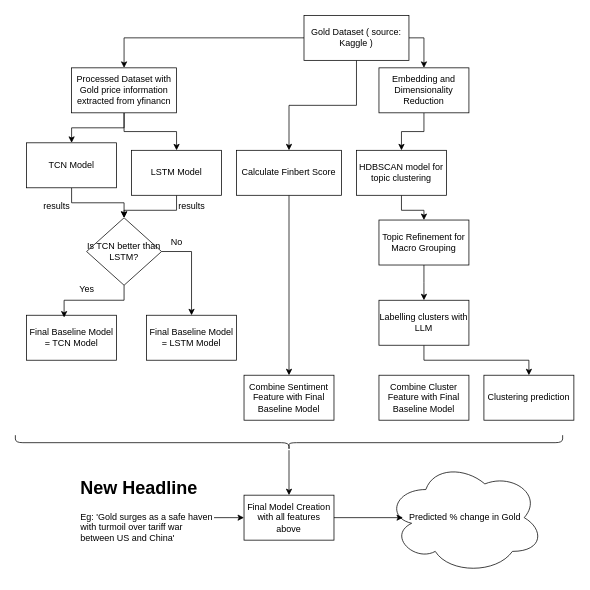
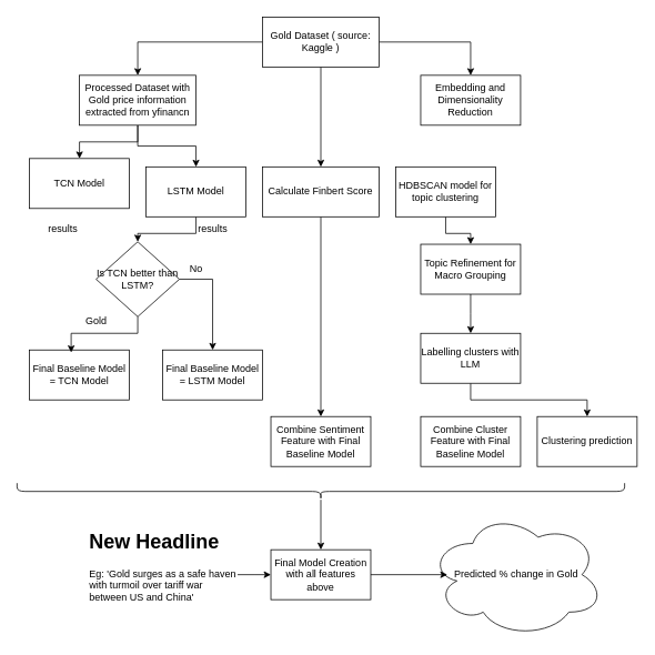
  <mxCell id="0" />
  <mxCell id="1" parent="0" />
  <mxCell id="2" style="edgeStyle=orthogonalEdgeStyle;rounded=0;orthogonalLoop=1;jettySize=auto;html=1;exitX=0;exitY=0.5;exitDx=0;exitDy=0;entryX=0.5;entryY=0;entryDx=0;entryDy=0;" edge="1" parent="1" source="5" target="21"><mxGeometry relative="1" as="geometry" /></mxCell>
  <mxCell id="3" style="edgeStyle=orthogonalEdgeStyle;rounded=0;orthogonalLoop=1;jettySize=auto;html=1;exitX=0.5;exitY=1;exitDx=0;exitDy=0;entryX=0.5;entryY=0;entryDx=0;entryDy=0;" edge="1" parent="1" source="5" target="23"><mxGeometry relative="1" as="geometry" /></mxCell>
  <mxCell id="4" style="edgeStyle=orthogonalEdgeStyle;rounded=0;orthogonalLoop=1;jettySize=auto;html=1;exitX=1;exitY=0.5;exitDx=0;exitDy=0;entryX=0.5;entryY=0;entryDx=0;entryDy=0;" edge="1" parent="1" source="5" target="26"><mxGeometry relative="1" as="geometry" /></mxCell>
- <mxCell id="5" value="Gold Dataset ( source: Kaggle )" style="rounded=0;whiteSpace=wrap;html=1;" vertex="1" parent="1"><mxGeometry x="405" y="20" width="140" height="60" as="geometry" /></mxCell>
- <mxCell id="6" style="edgeStyle=orthogonalEdgeStyle;rounded=0;orthogonalLoop=1;jettySize=auto;html=1;exitX=0.5;exitY=1;exitDx=0;exitDy=0;entryX=0.5;entryY=0;entryDx=0;entryDy=0;" edge="1" parent="1" source="7" target="11"><mxGeometry relative="1" as="geometry" /></mxCell>
+ <mxCell id="5" value="Gold Dataset ( source: Kaggle )" style="rounded=0;whiteSpace=wrap;html=1;" vertex="1" parent="1"><mxGeometry x="315" y="20" width="140" height="60" as="geometry" /></mxCell>
  <mxCell id="7" value="TCN Model" style="rounded=0;whiteSpace=wrap;html=1;" vertex="1" parent="1"><mxGeometry x="35" y="190" width="120" height="60" as="geometry" /></mxCell>
  <mxCell id="8" style="edgeStyle=orthogonalEdgeStyle;rounded=0;orthogonalLoop=1;jettySize=auto;html=1;exitX=0.5;exitY=1;exitDx=0;exitDy=0;" edge="1" parent="1" source="9" target="11"><mxGeometry relative="1" as="geometry" /></mxCell>
  <mxCell id="9" value="LSTM Model" style="rounded=0;whiteSpace=wrap;html=1;" vertex="1" parent="1"><mxGeometry x="175" y="200" width="120" height="60" as="geometry" /></mxCell>
  <mxCell id="10" style="edgeStyle=orthogonalEdgeStyle;rounded=0;orthogonalLoop=1;jettySize=auto;html=1;exitX=1;exitY=0.5;exitDx=0;exitDy=0;entryX=0.5;entryY=0;entryDx=0;entryDy=0;" edge="1" parent="1" source="11" target="15"><mxGeometry relative="1" as="geometry" /></mxCell>
  <mxCell id="11" value="Is TCN better than LSTM?" style="rhombus;whiteSpace=wrap;html=1;" vertex="1" parent="1"><mxGeometry x="115" y="290" width="100" height="90" as="geometry" /></mxCell>
  <mxCell id="12" value="results" style="text;html=1;align=center;verticalAlign=middle;resizable=0;points=[];autosize=1;strokeColor=none;fillColor=none;" vertex="1" parent="1"><mxGeometry x="225" y="260" width="60" height="30" as="geometry" /></mxCell>
  <mxCell id="13" value="results" style="text;html=1;align=center;verticalAlign=middle;resizable=0;points=[];autosize=1;strokeColor=none;fillColor=none;" vertex="1" parent="1"><mxGeometry x="45" y="260" width="60" height="30" as="geometry" /></mxCell>
  <mxCell id="14" value="Final Baseline Model = TCN Model" style="rounded=0;whiteSpace=wrap;html=1;" vertex="1" parent="1"><mxGeometry x="35" y="420" width="120" height="60" as="geometry" /></mxCell>
  <mxCell id="15" value="Final Baseline Model =&amp;nbsp;LSTM Model" style="rounded=0;whiteSpace=wrap;html=1;" vertex="1" parent="1"><mxGeometry x="195" y="420" width="120" height="60" as="geometry" /></mxCell>
  <mxCell id="16" style="edgeStyle=orthogonalEdgeStyle;rounded=0;orthogonalLoop=1;jettySize=auto;html=1;exitX=0.5;exitY=1;exitDx=0;exitDy=0;entryX=0.417;entryY=0.05;entryDx=0;entryDy=0;entryPerimeter=0;" edge="1" parent="1" source="11" target="14"><mxGeometry relative="1" as="geometry" /></mxCell>
- <mxCell id="17" value="Yes" style="text;html=1;align=center;verticalAlign=middle;resizable=0;points=[];autosize=1;strokeColor=none;fillColor=none;" vertex="1" parent="1"><mxGeometry x="95" y="370" width="40" height="30" as="geometry" /></mxCell>
+ <mxCell id="17" value="Gold" style="text;html=1;align=center;verticalAlign=middle;resizable=0;points=[];autosize=1;strokeColor=none;fillColor=none;" vertex="1" parent="1"><mxGeometry x="95" y="370" width="40" height="30" as="geometry" /></mxCell>
  <mxCell id="18" value="No" style="text;html=1;align=center;verticalAlign=middle;resizable=0;points=[];autosize=1;strokeColor=none;fillColor=none;" vertex="1" parent="1"><mxGeometry x="215" y="308" width="40" height="30" as="geometry" /></mxCell>
  <mxCell id="19" style="edgeStyle=orthogonalEdgeStyle;rounded=0;orthogonalLoop=1;jettySize=auto;html=1;exitX=0.5;exitY=1;exitDx=0;exitDy=0;entryX=0.5;entryY=0;entryDx=0;entryDy=0;" edge="1" parent="1" source="21" target="7"><mxGeometry relative="1" as="geometry" /></mxCell>
  <mxCell id="20" style="edgeStyle=orthogonalEdgeStyle;rounded=0;orthogonalLoop=1;jettySize=auto;html=1;exitX=0.5;exitY=1;exitDx=0;exitDy=0;" edge="1" parent="1" source="21" target="9"><mxGeometry relative="1" as="geometry" /></mxCell>
  <mxCell id="21" value="Processed Dataset with Gold price information extracted from yfinancn" style="rounded=0;whiteSpace=wrap;html=1;" vertex="1" parent="1"><mxGeometry x="95" y="90" width="140" height="60" as="geometry" /></mxCell>
  <mxCell id="22" style="edgeStyle=orthogonalEdgeStyle;rounded=0;orthogonalLoop=1;jettySize=auto;html=1;exitX=0.5;exitY=1;exitDx=0;exitDy=0;" edge="1" parent="1" source="23" target="24"><mxGeometry relative="1" as="geometry"><mxPoint x="385" y="520" as="targetPoint" /></mxGeometry></mxCell>
  <mxCell id="23" value="Calculate Finbert Score" style="rounded=0;whiteSpace=wrap;html=1;" vertex="1" parent="1"><mxGeometry x="315" y="200" width="140" height="60" as="geometry" /></mxCell>
  <mxCell id="24" value="Combine Sentiment Feature with Final Baseline Model" style="rounded=0;whiteSpace=wrap;html=1;" vertex="1" parent="1"><mxGeometry x="325" y="500" width="120" height="60" as="geometry" /></mxCell>
- <mxCell id="25" style="edgeStyle=orthogonalEdgeStyle;rounded=0;orthogonalLoop=1;jettySize=auto;html=1;exitX=0.5;exitY=1;exitDx=0;exitDy=0;entryX=0.5;entryY=0;entryDx=0;entryDy=0;" edge="1" parent="1" source="26" target="28"><mxGeometry relative="1" as="geometry" /></mxCell>
  <mxCell id="26" value="Embedding and Dimensionality Reduction" style="rounded=0;whiteSpace=wrap;html=1;" vertex="1" parent="1"><mxGeometry x="505" y="90" width="120" height="60" as="geometry" /></mxCell>
  <mxCell id="27" style="edgeStyle=orthogonalEdgeStyle;rounded=0;orthogonalLoop=1;jettySize=auto;html=1;exitX=0.5;exitY=1;exitDx=0;exitDy=0;entryX=0.5;entryY=0;entryDx=0;entryDy=0;" edge="1" parent="1" source="28" target="30"><mxGeometry relative="1" as="geometry" /></mxCell>
  <mxCell id="28" value="HDBSCAN model for topic clustering" style="rounded=0;whiteSpace=wrap;html=1;" vertex="1" parent="1"><mxGeometry x="475" y="200" width="120" height="60" as="geometry" /></mxCell>
  <mxCell id="29" style="edgeStyle=orthogonalEdgeStyle;rounded=0;orthogonalLoop=1;jettySize=auto;html=1;exitX=0.5;exitY=1;exitDx=0;exitDy=0;" edge="1" parent="1" source="30"><mxGeometry relative="1" as="geometry"><mxPoint x="565" y="400" as="targetPoint" /></mxGeometry></mxCell>
  <mxCell id="30" value="Topic Refinement for Macro Grouping" style="rounded=0;whiteSpace=wrap;html=1;" vertex="1" parent="1"><mxGeometry x="505" y="293" width="120" height="60" as="geometry" /></mxCell>
  <mxCell id="31" style="edgeStyle=orthogonalEdgeStyle;rounded=0;orthogonalLoop=1;jettySize=auto;html=1;exitX=0.5;exitY=1;exitDx=0;exitDy=0;entryX=0.5;entryY=0;entryDx=0;entryDy=0;" edge="1" parent="1" source="32" target="37"><mxGeometry relative="1" as="geometry" /></mxCell>
  <mxCell id="32" value="Labelling clusters with LLM" style="rounded=0;whiteSpace=wrap;html=1;" vertex="1" parent="1"><mxGeometry x="505" y="400" width="120" height="60" as="geometry" /></mxCell>
  <mxCell id="33" value="Combine Cluster Feature with Final Baseline Model" style="rounded=0;whiteSpace=wrap;html=1;" vertex="1" parent="1"><mxGeometry x="505" y="500" width="120" height="60" as="geometry" /></mxCell>
  <mxCell id="34" style="edgeStyle=orthogonalEdgeStyle;rounded=0;orthogonalLoop=1;jettySize=auto;html=1;" edge="1" parent="1" source="35" target="36"><mxGeometry relative="1" as="geometry" /></mxCell>
  <mxCell id="35" value="" style="shape=curlyBracket;whiteSpace=wrap;html=1;rounded=1;labelPosition=left;verticalLabelPosition=middle;align=right;verticalAlign=middle;direction=north;" vertex="1" parent="1"><mxGeometry x="20" y="580" width="730" height="20" as="geometry" /></mxCell>
  <mxCell id="36" value="Final Model Creation with all features above" style="rounded=0;whiteSpace=wrap;html=1;" vertex="1" parent="1"><mxGeometry x="325" y="660" width="120" height="60" as="geometry" /></mxCell>
  <mxCell id="37" value="Clustering prediction" style="rounded=0;whiteSpace=wrap;html=1;" vertex="1" parent="1"><mxGeometry x="645" y="500" width="120" height="60" as="geometry" /></mxCell>
  <mxCell id="38" style="edgeStyle=orthogonalEdgeStyle;rounded=0;orthogonalLoop=1;jettySize=auto;html=1;exitX=1;exitY=0.5;exitDx=0;exitDy=0;" edge="1" parent="1" source="39"><mxGeometry relative="1" as="geometry"><mxPoint x="325" y="690" as="targetPoint" /></mxGeometry></mxCell>
  <mxCell id="39" value="&lt;h1 style=&quot;margin-top: 0px;&quot;&gt;New Headline&lt;/h1&gt;&lt;div&gt;Eg: 'Gold surges as a safe haven with turmoil over tariff war between US and China'&lt;/div&gt;" style="text;html=1;whiteSpace=wrap;overflow=hidden;rounded=0;" vertex="1" parent="1"><mxGeometry x="105" y="630" width="180" height="120" as="geometry" /></mxCell>
  <mxCell id="40" value="Predicted % change in Gold" style="ellipse;shape=cloud;whiteSpace=wrap;html=1;" vertex="1" parent="1"><mxGeometry x="515" y="615" width="210" height="150" as="geometry" /></mxCell>
  <mxCell id="41" style="edgeStyle=orthogonalEdgeStyle;rounded=0;orthogonalLoop=1;jettySize=auto;html=1;exitX=1;exitY=0.5;exitDx=0;exitDy=0;entryX=0.105;entryY=0.5;entryDx=0;entryDy=0;entryPerimeter=0;" edge="1" parent="1" source="36" target="40"><mxGeometry relative="1" as="geometry" /></mxCell>
